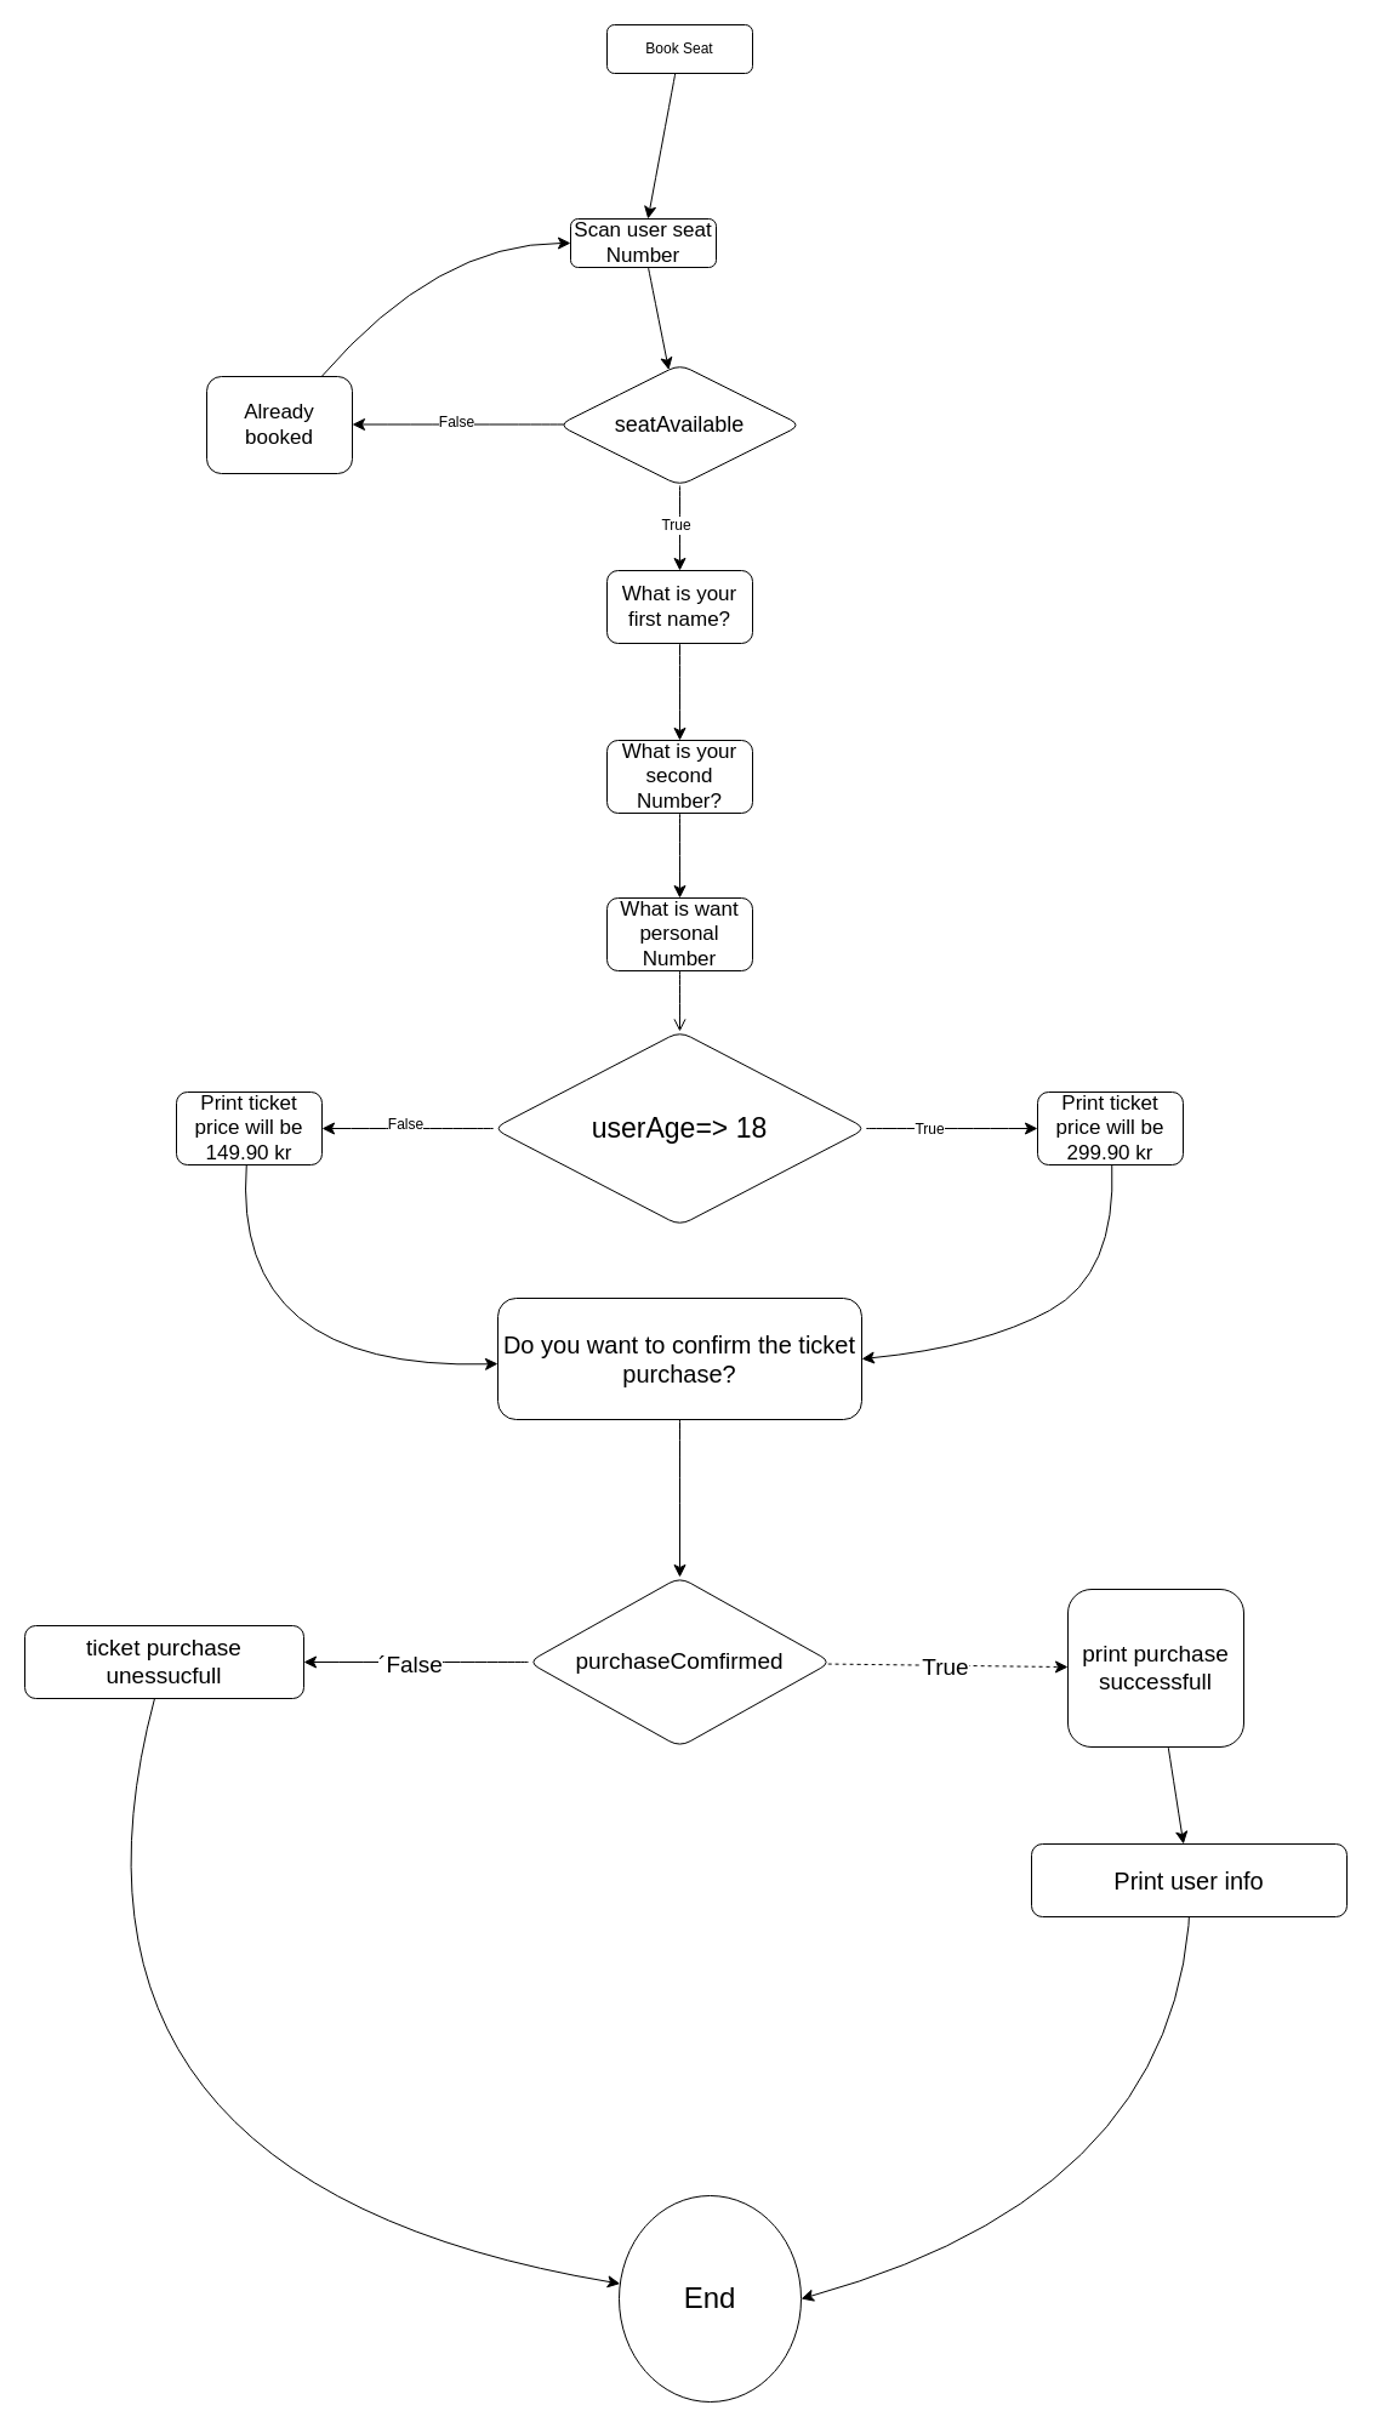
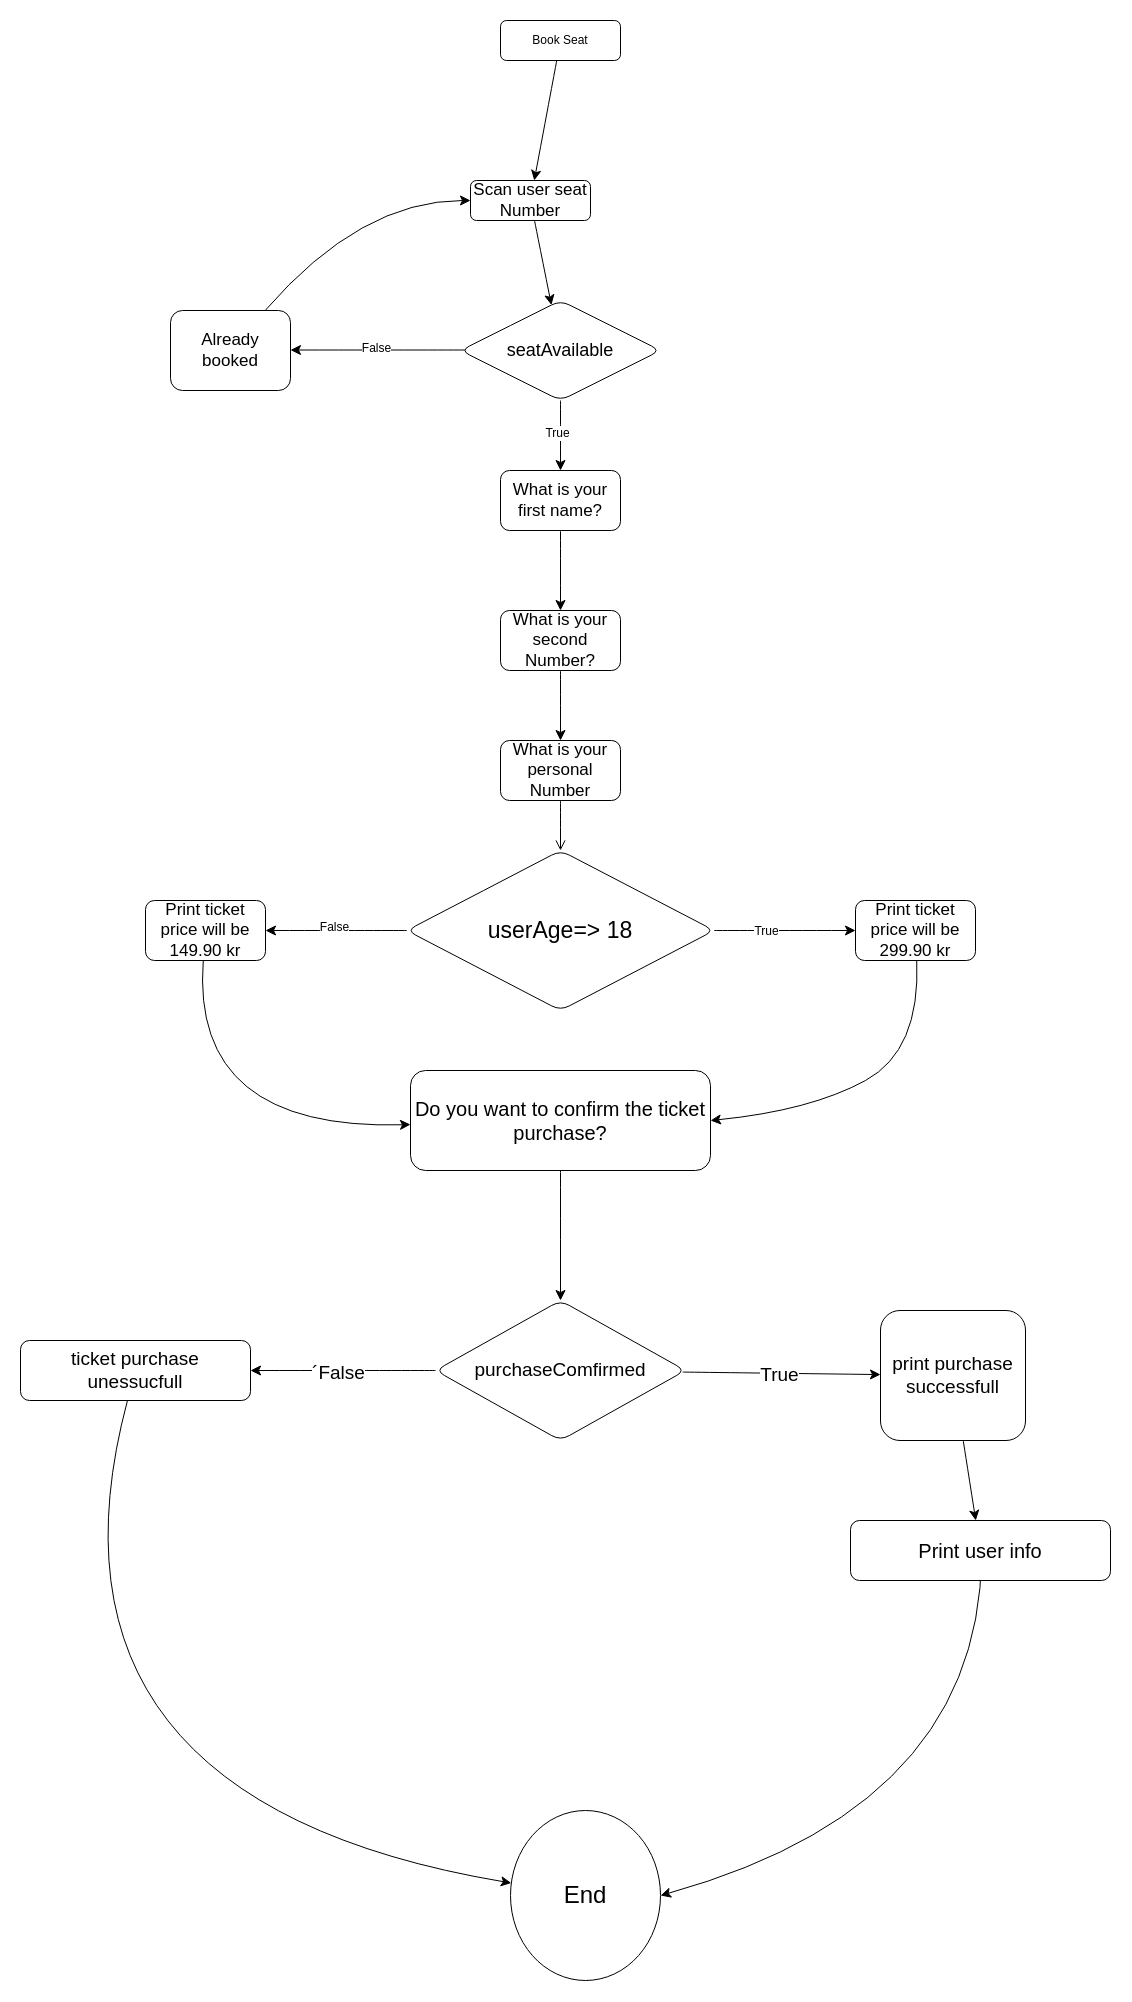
  <mxCell id="0" />
  <mxCell id="1" parent="0" />
  <mxCell id="2" value="" style="edgeStyle=none;curved=1;rounded=0;orthogonalLoop=1;jettySize=auto;html=1;fontSize=12;startSize=8;endSize=8;" edge="1" parent="1" source="3" target="5"><mxGeometry relative="1" as="geometry" /></mxCell>
  <mxCell id="3" value="Book Seat " style="rounded=1;whiteSpace=wrap;html=1;fontSize=12;glass=0;strokeWidth=1;shadow=0;" parent="1" vertex="1"><mxGeometry x="500" y="20" width="120" height="40" as="geometry" /></mxCell>
  <mxCell id="4" value="" style="edgeStyle=none;curved=1;rounded=0;orthogonalLoop=1;jettySize=auto;html=1;fontSize=12;startSize=8;endSize=8;" edge="1" parent="1" source="5" target="11"><mxGeometry relative="1" as="geometry" /></mxCell>
  <mxCell id="5" value="&lt;font style=&quot;font-size: 17px;&quot;&gt;Scan user seat Number&lt;/font&gt;" style="rounded=1;whiteSpace=wrap;html=1;fontSize=12;glass=0;strokeWidth=1;shadow=0;" vertex="1" parent="1"><mxGeometry x="470" y="180" width="120" height="40" as="geometry" /></mxCell>
  <mxCell id="6" value="" style="edgeStyle=none;curved=1;rounded=0;orthogonalLoop=1;jettySize=auto;html=1;fontSize=12;startSize=8;endSize=8;" edge="1" parent="1" source="11" target="13"><mxGeometry relative="1" as="geometry" /></mxCell>
  <mxCell id="7" value="True" style="edgeLabel;html=1;align=center;verticalAlign=middle;resizable=0;points=[];fontSize=12;" vertex="1" connectable="0" parent="6"><mxGeometry x="-0.1" y="-4" relative="1" as="geometry"><mxPoint as="offset" /></mxGeometry></mxCell>
  <mxCell id="8" value="" style="edgeStyle=none;curved=1;rounded=0;orthogonalLoop=1;jettySize=auto;html=1;fontSize=12;startSize=8;endSize=8;" edge="1" parent="1"><mxGeometry relative="1" as="geometry"><mxPoint x="470" y="349.5" as="sourcePoint" /><mxPoint x="290" y="349.5" as="targetPoint" /></mxGeometry></mxCell>
  <mxCell id="9" value="False" style="edgeLabel;html=1;align=center;verticalAlign=middle;resizable=0;points=[];fontSize=12;" vertex="1" connectable="0" parent="8"><mxGeometry x="0.06" y="-2" relative="1" as="geometry"><mxPoint as="offset" /></mxGeometry></mxCell>
  <mxCell id="10" value="&lt;div&gt;&lt;br&gt;&lt;/div&gt;&lt;div&gt;&lt;br&gt;&lt;/div&gt;" style="edgeLabel;html=1;align=center;verticalAlign=middle;resizable=0;points=[];fontSize=12;" vertex="1" connectable="0" parent="8"><mxGeometry x="0.044" relative="1" as="geometry"><mxPoint as="offset" /></mxGeometry></mxCell>
  <mxCell id="11" value="&lt;font style=&quot;font-size: 18px;&quot;&gt;seatAvailable&lt;/font&gt;" style="rhombus;whiteSpace=wrap;html=1;rounded=1;glass=0;strokeWidth=1;shadow=0;" vertex="1" parent="1"><mxGeometry x="460" y="300" width="200" height="100" as="geometry" /></mxCell>
  <mxCell id="12" value="" style="edgeStyle=none;curved=1;rounded=0;orthogonalLoop=1;jettySize=auto;html=1;fontSize=12;startSize=8;endSize=8;" edge="1" parent="1" source="13" target="17"><mxGeometry relative="1" as="geometry" /></mxCell>
  <mxCell id="13" value="&lt;font style=&quot;font-size: 17px;&quot;&gt;What is your first name?&lt;/font&gt;" style="whiteSpace=wrap;html=1;rounded=1;glass=0;strokeWidth=1;shadow=0;" vertex="1" parent="1"><mxGeometry x="500" y="470" width="120" height="60" as="geometry" /></mxCell>
  <mxCell id="14" style="edgeStyle=none;curved=1;rounded=0;orthogonalLoop=1;jettySize=auto;html=1;entryX=0;entryY=0.5;entryDx=0;entryDy=0;fontSize=12;startSize=8;endSize=8;" edge="1" parent="1" source="15" target="5"><mxGeometry relative="1" as="geometry"><Array as="points"><mxPoint x="360" y="200" /></Array></mxGeometry></mxCell>
  <mxCell id="15" value="&lt;font style=&quot;font-size: 17px;&quot;&gt;Already booked&lt;/font&gt;" style="whiteSpace=wrap;html=1;rounded=1;glass=0;strokeWidth=1;shadow=0;" vertex="1" parent="1"><mxGeometry x="170" y="310" width="120" height="80" as="geometry" /></mxCell>
  <mxCell id="16" value="" style="edgeStyle=none;curved=1;rounded=0;orthogonalLoop=1;jettySize=auto;html=1;fontSize=12;startSize=8;endSize=8;" edge="1" parent="1" source="17" target="19"><mxGeometry relative="1" as="geometry" /></mxCell>
  <mxCell id="17" value="&lt;font style=&quot;font-size: 17px;&quot;&gt;What is your second Number?&lt;/font&gt;" style="whiteSpace=wrap;html=1;rounded=1;glass=0;strokeWidth=1;shadow=0;" vertex="1" parent="1"><mxGeometry x="500" y="610" width="120" height="60" as="geometry" /></mxCell>
  <mxCell id="18" value="" style="edgeStyle=none;curved=1;rounded=0;orthogonalLoop=1;jettySize=auto;html=1;fontSize=12;startSize=8;endSize=8;endArrow=open;" edge="1" parent="1" source="19" target="24"><mxGeometry relative="1" as="geometry" /></mxCell>
- <mxCell id="19" value="&lt;div style=&quot;font-size: 17px;&quot;&gt;&lt;font style=&quot;font-size: 17px;&quot;&gt;What is want personal &lt;br&gt;&lt;/font&gt;&lt;/div&gt;&lt;div style=&quot;font-size: 17px;&quot;&gt;&lt;font style=&quot;font-size: 17px;&quot;&gt;&lt;font style=&quot;font-size: 17px;&quot;&gt;Number&lt;/font&gt;&lt;br&gt;&lt;/font&gt;&lt;/div&gt;" style="whiteSpace=wrap;html=1;rounded=1;glass=0;strokeWidth=1;shadow=0;" vertex="1" parent="1"><mxGeometry x="500" y="740" width="120" height="60" as="geometry" /></mxCell>
+ <mxCell id="19" value="&lt;div style=&quot;font-size: 17px;&quot;&gt;&lt;font style=&quot;font-size: 17px;&quot;&gt;What is your personal &lt;br&gt;&lt;/font&gt;&lt;/div&gt;&lt;div style=&quot;font-size: 17px;&quot;&gt;&lt;font style=&quot;font-size: 17px;&quot;&gt;&lt;font style=&quot;font-size: 17px;&quot;&gt;Number&lt;/font&gt;&lt;br&gt;&lt;/font&gt;&lt;/div&gt;" style="whiteSpace=wrap;html=1;rounded=1;glass=0;strokeWidth=1;shadow=0;" vertex="1" parent="1"><mxGeometry x="500" y="740" width="120" height="60" as="geometry" /></mxCell>
  <mxCell id="20" value="" style="edgeStyle=none;curved=1;rounded=0;orthogonalLoop=1;jettySize=auto;html=1;fontSize=12;startSize=8;endSize=8;" edge="1" parent="1" source="24" target="26"><mxGeometry relative="1" as="geometry" /></mxCell>
  <mxCell id="21" value="True" style="edgeLabel;html=1;align=center;verticalAlign=middle;resizable=0;points=[];fontSize=12;" vertex="1" connectable="0" parent="20"><mxGeometry x="-0.277" relative="1" as="geometry"><mxPoint x="1" as="offset" /></mxGeometry></mxCell>
  <mxCell id="22" style="edgeStyle=none;curved=1;rounded=0;orthogonalLoop=1;jettySize=auto;html=1;entryX=1;entryY=0.5;entryDx=0;entryDy=0;fontSize=12;startSize=8;endSize=8;" edge="1" parent="1" source="24" target="28"><mxGeometry relative="1" as="geometry" /></mxCell>
  <mxCell id="23" value="False" style="edgeLabel;html=1;align=center;verticalAlign=middle;resizable=0;points=[];fontSize=12;" vertex="1" connectable="0" parent="22"><mxGeometry x="0.042" y="-4" relative="1" as="geometry"><mxPoint x="1" as="offset" /></mxGeometry></mxCell>
  <mxCell id="24" value="&lt;font style=&quot;font-size: 23px;&quot;&gt;userAge=&amp;gt; 18&lt;/font&gt;" style="rhombus;whiteSpace=wrap;html=1;rounded=1;glass=0;strokeWidth=1;shadow=0;" vertex="1" parent="1"><mxGeometry x="406.25" y="850" width="307.5" height="160" as="geometry" /></mxCell>
  <mxCell id="25" style="edgeStyle=none;curved=1;rounded=0;orthogonalLoop=1;jettySize=auto;html=1;entryX=1;entryY=0.5;entryDx=0;entryDy=0;fontSize=12;startSize=8;endSize=8;" edge="1" parent="1" source="26" target="30"><mxGeometry relative="1" as="geometry"><Array as="points"><mxPoint x="920" y="1050" /><mxPoint x="810" y="1110" /></Array></mxGeometry></mxCell>
  <mxCell id="26" value="&lt;font style=&quot;font-size: 17px;&quot;&gt;Print ticket price will be 299.90 kr&lt;/font&gt;" style="whiteSpace=wrap;html=1;rounded=1;glass=0;strokeWidth=1;shadow=0;" vertex="1" parent="1"><mxGeometry x="855" y="900" width="120" height="60" as="geometry" /></mxCell>
  <mxCell id="27" value="" style="edgeStyle=none;curved=1;rounded=0;orthogonalLoop=1;jettySize=auto;html=1;fontSize=12;startSize=8;endSize=8;" edge="1" parent="1" source="28" target="30"><mxGeometry relative="1" as="geometry"><Array as="points"><mxPoint x="190" y="1130" /></Array></mxGeometry></mxCell>
  <mxCell id="28" value="&lt;font style=&quot;font-size: 17px;&quot;&gt;Print ticket price will be 149.90 kr&lt;/font&gt;" style="whiteSpace=wrap;html=1;rounded=1;glass=0;strokeWidth=1;shadow=0;" vertex="1" parent="1"><mxGeometry x="145" y="900" width="120" height="60" as="geometry" /></mxCell>
  <mxCell id="29" value="" style="edgeStyle=none;curved=1;rounded=0;orthogonalLoop=1;jettySize=auto;html=1;fontSize=12;startSize=8;endSize=8;" edge="1" parent="1" source="30" target="35"><mxGeometry relative="1" as="geometry" /></mxCell>
  <mxCell id="30" value="&lt;font style=&quot;font-size: 20px;&quot;&gt;Do you want to confirm the ticket purchase?&lt;/font&gt;" style="whiteSpace=wrap;html=1;rounded=1;glass=0;strokeWidth=1;shadow=0;" vertex="1" parent="1"><mxGeometry x="410" y="1070" width="300" height="100" as="geometry" /></mxCell>
- <mxCell id="31" value="" style="edgeStyle=none;curved=1;rounded=0;orthogonalLoop=1;jettySize=auto;html=1;fontSize=12;startSize=8;endSize=8;dashed=1;" edge="1" parent="1" source="35" target="37"><mxGeometry relative="1" as="geometry" /></mxCell>
+ <mxCell id="31" value="" style="edgeStyle=none;curved=1;rounded=0;orthogonalLoop=1;jettySize=auto;html=1;fontSize=12;startSize=8;endSize=8;" edge="1" parent="1" source="35" target="37"><mxGeometry relative="1" as="geometry" /></mxCell>
  <mxCell id="32" value="&lt;font style=&quot;font-size: 19px;&quot;&gt;True&lt;br&gt;&lt;/font&gt;" style="edgeLabel;html=1;align=center;verticalAlign=middle;resizable=0;points=[];fontSize=12;" vertex="1" connectable="0" parent="31"><mxGeometry x="-0.027" y="-2" relative="1" as="geometry"><mxPoint as="offset" /></mxGeometry></mxCell>
  <mxCell id="33" value="" style="edgeStyle=none;curved=1;rounded=0;orthogonalLoop=1;jettySize=auto;html=1;fontSize=12;startSize=8;endSize=8;" edge="1" parent="1" source="35" target="39"><mxGeometry relative="1" as="geometry" /></mxCell>
  <mxCell id="34" value="&lt;font style=&quot;font-size: 19px;&quot;&gt;´False&lt;/font&gt;" style="edgeLabel;html=1;align=center;verticalAlign=middle;resizable=0;points=[];fontSize=12;" vertex="1" connectable="0" parent="33"><mxGeometry x="0.059" y="2" relative="1" as="geometry"><mxPoint as="offset" /></mxGeometry></mxCell>
  <mxCell id="35" value="&lt;font style=&quot;font-size: 19px;&quot;&gt;purchaseComfirmed&lt;/font&gt;" style="rhombus;whiteSpace=wrap;html=1;rounded=1;glass=0;strokeWidth=1;shadow=0;" vertex="1" parent="1"><mxGeometry x="435" y="1300" width="250" height="140" as="geometry" /></mxCell>
  <mxCell id="36" value="" style="edgeStyle=none;curved=1;rounded=0;orthogonalLoop=1;jettySize=auto;html=1;fontSize=12;startSize=8;endSize=8;" edge="1" parent="1" source="37" target="42"><mxGeometry relative="1" as="geometry" /></mxCell>
  <mxCell id="37" value="&lt;font style=&quot;font-size: 19px;&quot;&gt;print purchase successfull&lt;br&gt;&lt;/font&gt;" style="whiteSpace=wrap;html=1;rounded=1;glass=0;strokeWidth=1;shadow=0;" vertex="1" parent="1"><mxGeometry x="880" y="1310" width="145" height="130" as="geometry" /></mxCell>
  <mxCell id="38" value="" style="edgeStyle=none;curved=1;rounded=0;orthogonalLoop=1;jettySize=auto;html=1;fontSize=12;startSize=8;endSize=8;" edge="1" parent="1" source="39" target="40"><mxGeometry relative="1" as="geometry"><Array as="points"><mxPoint x="20" y="1800" /></Array></mxGeometry></mxCell>
  <mxCell id="39" value="&lt;font style=&quot;font-size: 19px;&quot;&gt;ticket purchase unessucfull&lt;br&gt;&lt;/font&gt;" style="whiteSpace=wrap;html=1;rounded=1;glass=0;strokeWidth=1;shadow=0;" vertex="1" parent="1"><mxGeometry x="20" y="1340" width="230" height="60" as="geometry" /></mxCell>
  <mxCell id="40" value="&lt;font style=&quot;font-size: 24px;&quot;&gt;End&lt;/font&gt;" style="ellipse;whiteSpace=wrap;html=1;rounded=1;glass=0;strokeWidth=1;shadow=0;" vertex="1" parent="1"><mxGeometry x="510" y="1810" width="150" height="170" as="geometry" /></mxCell>
  <mxCell id="41" style="edgeStyle=none;curved=1;rounded=0;orthogonalLoop=1;jettySize=auto;html=1;entryX=1;entryY=0.5;entryDx=0;entryDy=0;fontSize=12;startSize=8;endSize=8;exitX=0.5;exitY=0;exitDx=0;exitDy=0;" edge="1" parent="1" source="42" target="40"><mxGeometry relative="1" as="geometry"><Array as="points"><mxPoint x="1000" y="1800" /></Array></mxGeometry></mxCell>
  <mxCell id="42" value="&lt;font style=&quot;font-size: 20px;&quot;&gt;Print user info&lt;/font&gt;" style="whiteSpace=wrap;html=1;rounded=1;glass=0;strokeWidth=1;shadow=0;" vertex="1" parent="1"><mxGeometry x="850" y="1520" width="260" height="60" as="geometry" /></mxCell>
